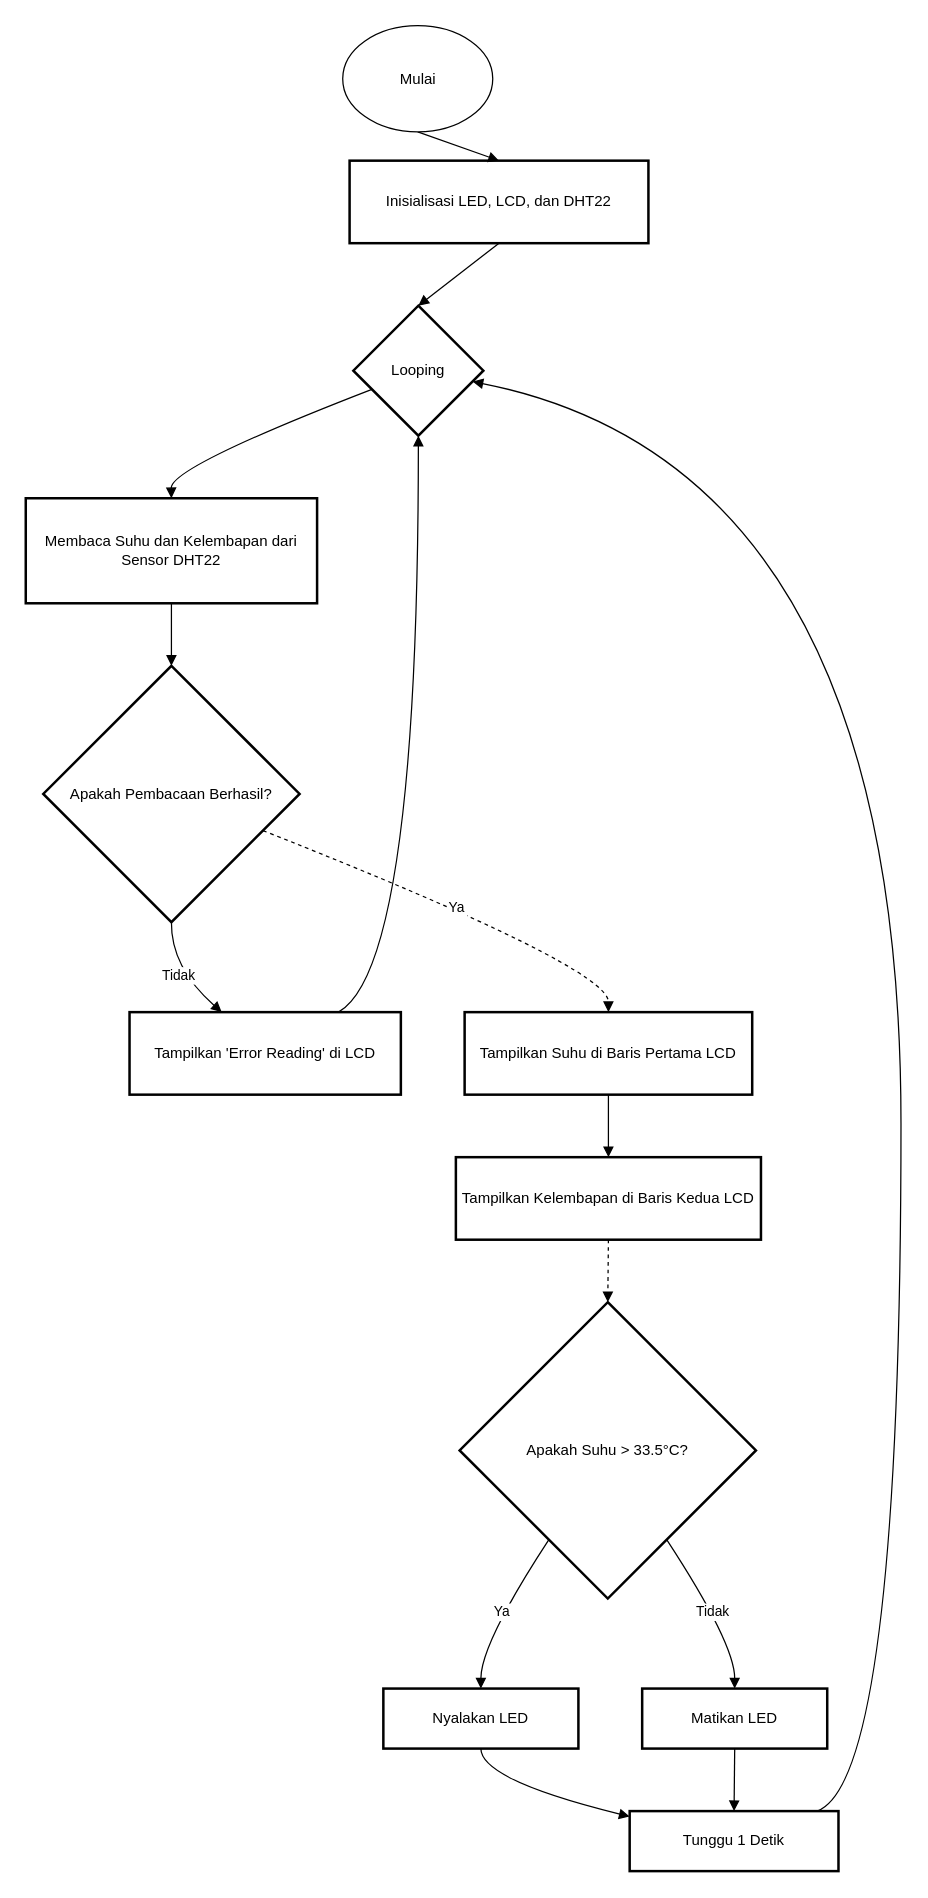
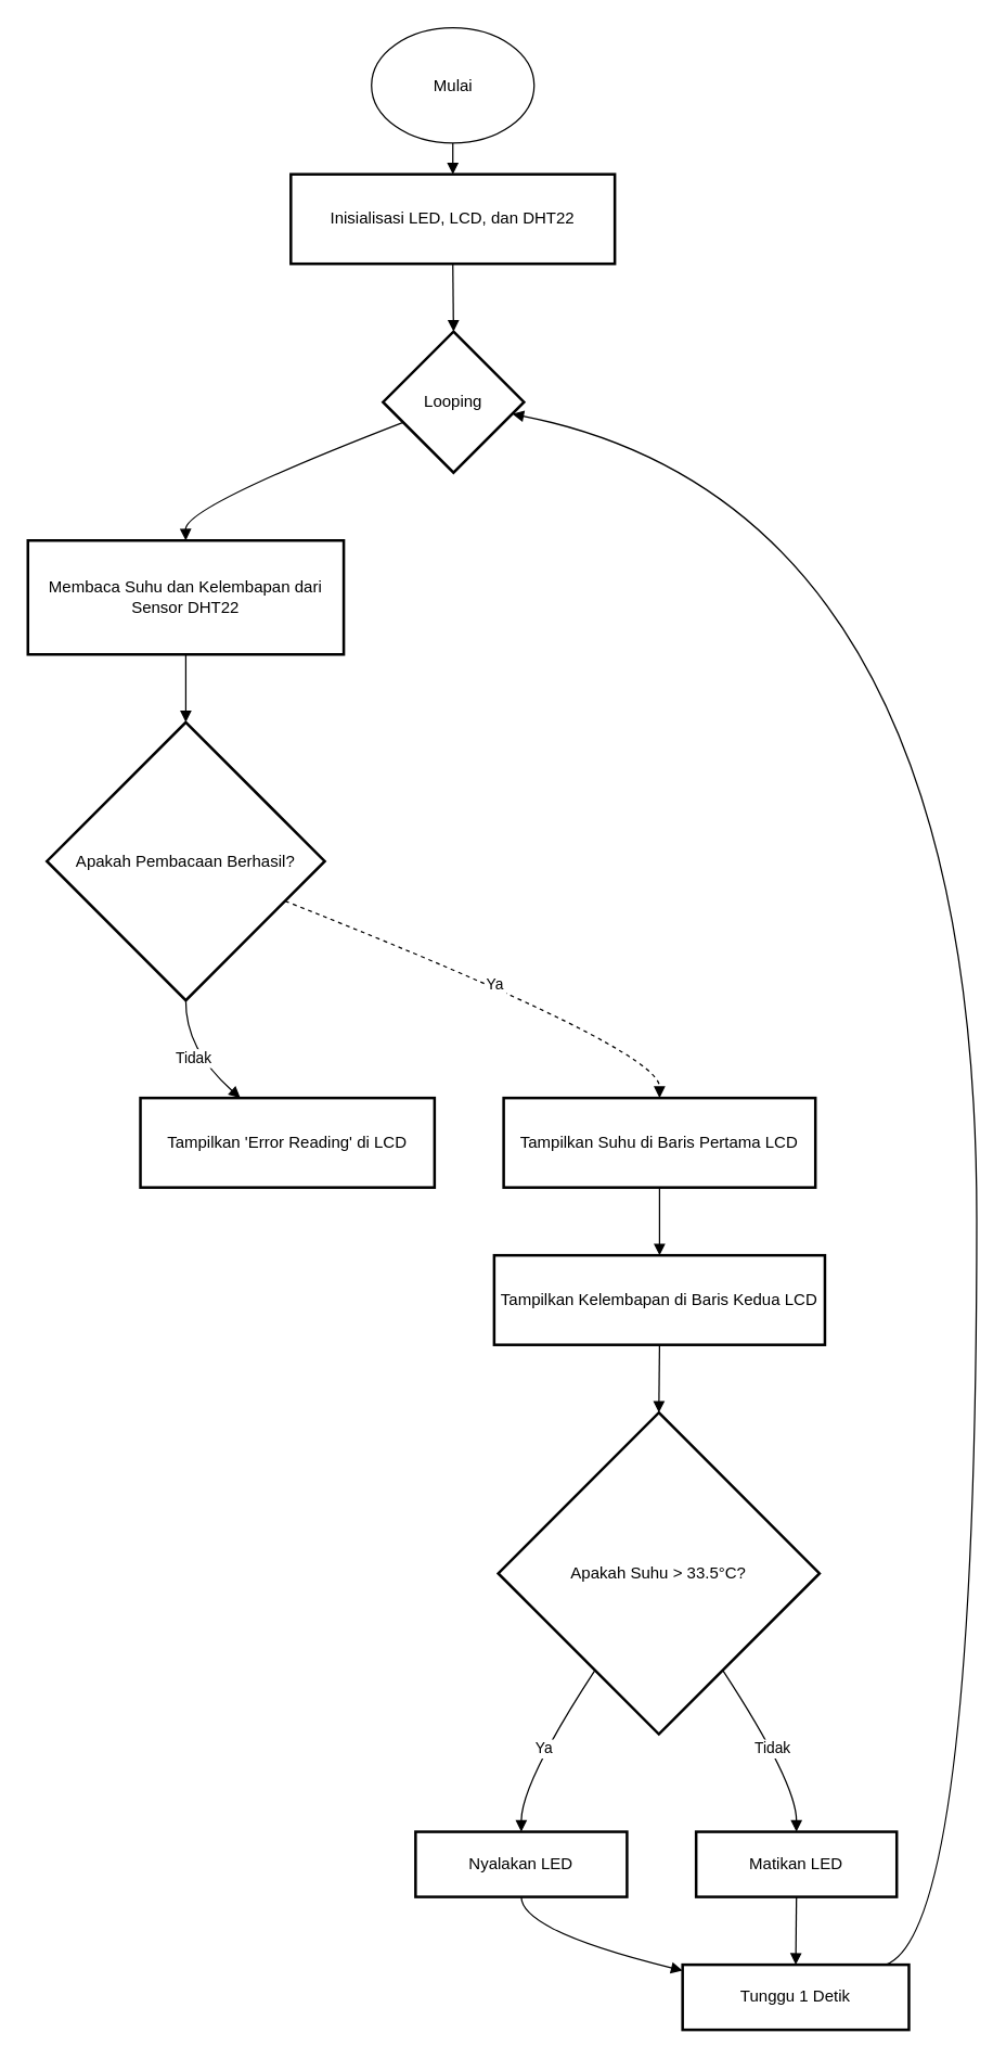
  <mxCell id="0" />
  <mxCell id="1" parent="0" />
- <mxCell id="2" value="Inisialisasi LED, LCD, dan DHT22" style="whiteSpace=wrap;strokeWidth=2;" vertex="1" parent="1"><mxGeometry x="279" y="128" width="239" height="66" as="geometry" /></mxCell>
+ <mxCell id="2" value="Inisialisasi LED, LCD, dan DHT22" style="whiteSpace=wrap;strokeWidth=2;" vertex="1" parent="1"><mxGeometry x="214" y="128" width="239" height="66" as="geometry" /></mxCell>
  <mxCell id="3" value="Looping" style="rhombus;strokeWidth=2;whiteSpace=wrap;" vertex="1" parent="1"><mxGeometry x="282" y="244" width="104" height="104" as="geometry" /></mxCell>
  <mxCell id="4" value="Membaca Suhu dan Kelembapan dari Sensor DHT22" style="whiteSpace=wrap;strokeWidth=2;" vertex="1" parent="1"><mxGeometry x="20" y="398" width="233" height="84" as="geometry" /></mxCell>
  <mxCell id="5" value="Apakah Pembacaan Berhasil?" style="rhombus;strokeWidth=2;whiteSpace=wrap;" vertex="1" parent="1"><mxGeometry x="34" y="532" width="205" height="205" as="geometry" /></mxCell>
  <mxCell id="6" value="Tampilkan 'Error Reading' di LCD" style="whiteSpace=wrap;strokeWidth=2;" vertex="1" parent="1"><mxGeometry x="103" y="809" width="217" height="66" as="geometry" /></mxCell>
  <mxCell id="7" value="Tampilkan Suhu di Baris Pertama LCD" style="whiteSpace=wrap;strokeWidth=2;" vertex="1" parent="1"><mxGeometry x="371" y="809" width="230" height="66" as="geometry" /></mxCell>
  <mxCell id="8" value="Tampilkan Kelembapan di Baris Kedua LCD" style="whiteSpace=wrap;strokeWidth=2;" vertex="1" parent="1"><mxGeometry x="364" y="925" width="244" height="66" as="geometry" /></mxCell>
  <mxCell id="9" value="Apakah Suhu &gt; 33.5°C?" style="rhombus;strokeWidth=2;whiteSpace=wrap;" vertex="1" parent="1"><mxGeometry x="367" y="1041" width="237" height="237" as="geometry" /></mxCell>
  <mxCell id="10" value="Nyalakan LED" style="whiteSpace=wrap;strokeWidth=2;" vertex="1" parent="1"><mxGeometry x="306" y="1350" width="156" height="48" as="geometry" /></mxCell>
  <mxCell id="11" value="Matikan LED" style="whiteSpace=wrap;strokeWidth=2;" vertex="1" parent="1"><mxGeometry x="513" y="1350" width="148" height="48" as="geometry" /></mxCell>
  <mxCell id="12" value="Tunggu 1 Detik" style="whiteSpace=wrap;strokeWidth=2;" vertex="1" parent="1"><mxGeometry x="503" y="1448" width="167" height="48" as="geometry" /></mxCell>
  <mxCell id="13" value="" style="curved=1;startArrow=none;endArrow=block;exitX=0.5;exitY=1;entryX=0.5;entryY=0.01;rounded=0;exitDx=0;exitDy=0;" edge="1" parent="1" source="27" target="2"><mxGeometry relative="1" as="geometry"><Array as="points" /><mxPoint x="333.5" y="78" as="sourcePoint" /></mxGeometry></mxCell>
  <mxCell id="14" value="" style="curved=1;startArrow=none;endArrow=block;exitX=0.5;exitY=1.01;entryX=0.5;entryY=0;rounded=0;" edge="1" parent="1" source="2" target="3"><mxGeometry relative="1" as="geometry"><Array as="points" /></mxGeometry></mxCell>
  <mxCell id="15" value="" style="curved=1;startArrow=none;endArrow=block;exitX=0;exitY=0.7;entryX=0.5;entryY=0;rounded=0;" edge="1" parent="1" source="3" target="4"><mxGeometry relative="1" as="geometry"><Array as="points"><mxPoint x="136" y="373" /></Array></mxGeometry></mxCell>
  <mxCell id="16" value="" style="curved=1;startArrow=none;endArrow=block;exitX=0.5;exitY=1;entryX=0.5;entryY=0;rounded=0;" edge="1" parent="1" source="4" target="5"><mxGeometry relative="1" as="geometry"><Array as="points" /></mxGeometry></mxCell>
  <mxCell id="17" value="Tidak" style="curved=1;startArrow=none;endArrow=block;exitX=0.5;exitY=1;entryX=0.34;entryY=0;rounded=0;" edge="1" parent="1" source="5" target="6"><mxGeometry relative="1" as="geometry"><Array as="points"><mxPoint x="136" y="773" /></Array></mxGeometry></mxCell>
- <mxCell id="18" value="" style="curved=1;startArrow=none;endArrow=block;exitX=0.77;exitY=0;entryX=0.5;entryY=1;rounded=0;" edge="1" parent="1" source="6" target="3"><mxGeometry relative="1" as="geometry"><Array as="points"><mxPoint x="334" y="773" /></Array></mxGeometry></mxCell>
  <mxCell id="19" value="Ya" style="curved=1;startArrow=none;endArrow=block;exitX=1;exitY=0.7;entryX=0.5;entryY=0;rounded=0;dashed=1;" edge="1" parent="1" source="5" target="7"><mxGeometry relative="1" as="geometry"><Array as="points"><mxPoint x="486" y="773" /></Array></mxGeometry></mxCell>
  <mxCell id="20" value="" style="curved=1;startArrow=none;endArrow=block;exitX=0.5;exitY=1;entryX=0.5;entryY=0;rounded=0;" edge="1" parent="1" source="7" target="8"><mxGeometry relative="1" as="geometry"><Array as="points" /></mxGeometry></mxCell>
- <mxCell id="21" value="" style="curved=1;startArrow=none;endArrow=block;exitX=0.5;exitY=1;entryX=0.5;entryY=0;rounded=0;dashed=1;" edge="1" parent="1" source="8" target="9"><mxGeometry relative="1" as="geometry"><Array as="points" /></mxGeometry></mxCell>
+ <mxCell id="21" value="" style="curved=1;startArrow=none;endArrow=block;exitX=0.5;exitY=1;entryX=0.5;entryY=0;rounded=0;" edge="1" parent="1" source="8" target="9"><mxGeometry relative="1" as="geometry"><Array as="points" /></mxGeometry></mxCell>
  <mxCell id="22" value="Ya" style="curved=1;startArrow=none;endArrow=block;exitX=0.17;exitY=1;entryX=0.5;entryY=0;rounded=0;" edge="1" parent="1" source="9" target="10"><mxGeometry relative="1" as="geometry"><Array as="points"><mxPoint x="384" y="1314" /></Array></mxGeometry></mxCell>
  <mxCell id="23" value="Tidak" style="curved=1;startArrow=none;endArrow=block;exitX=0.83;exitY=1;entryX=0.5;entryY=0;rounded=0;" edge="1" parent="1" source="9" target="11"><mxGeometry relative="1" as="geometry"><Array as="points"><mxPoint x="587" y="1314" /></Array></mxGeometry></mxCell>
  <mxCell id="24" value="" style="curved=1;startArrow=none;endArrow=block;exitX=0.5;exitY=1.01;entryX=0;entryY=0.09;rounded=0;" edge="1" parent="1" source="10" target="12"><mxGeometry relative="1" as="geometry"><Array as="points"><mxPoint x="384" y="1423" /></Array></mxGeometry></mxCell>
  <mxCell id="25" value="" style="curved=1;startArrow=none;endArrow=block;exitX=0.5;exitY=1.01;entryX=0.5;entryY=0.01;rounded=0;" edge="1" parent="1" source="11" target="12"><mxGeometry relative="1" as="geometry"><Array as="points" /></mxGeometry></mxCell>
  <mxCell id="26" value="" style="curved=1;startArrow=none;endArrow=block;exitX=0.89;exitY=0.01;entryX=1;entryY=0.6;rounded=0;" edge="1" parent="1" source="12" target="3"><mxGeometry relative="1" as="geometry"><Array as="points"><mxPoint x="720" y="1423" /><mxPoint x="720" y="373" /></Array></mxGeometry></mxCell>
  <mxCell id="27" value="Mulai" style="ellipse;whiteSpace=wrap;html=1;" vertex="1" parent="1"><mxGeometry x="273.5" y="20" width="120" height="85" as="geometry" /></mxCell>
